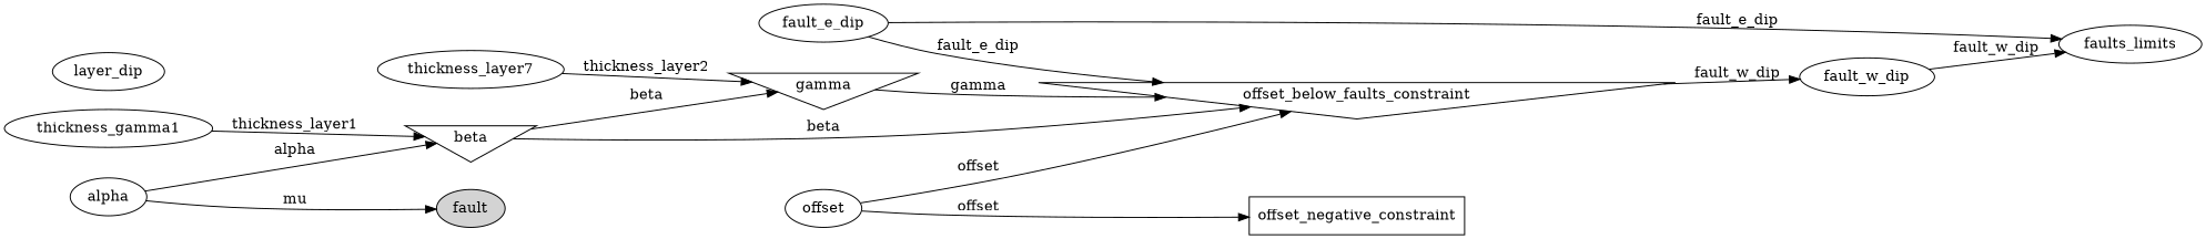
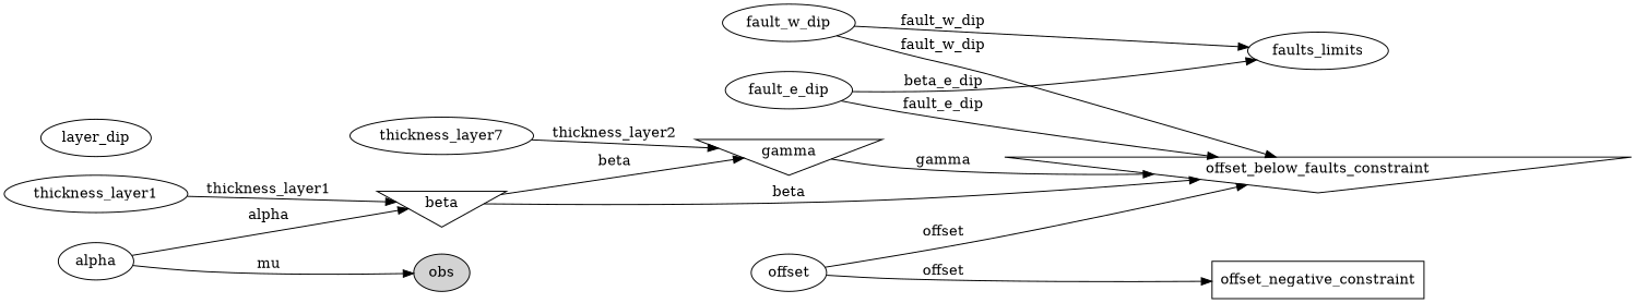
  digraph {
    rankdir=LR
    faults_limits [shape=ellipse]
    fault_e_dip
    offset_below_faults_constraint [shape=invtriangle]
    fault_w_dip
    beta [shape=invtriangle]
    gamma [shape=invtriangle]
-   thickness_layer1 [label=thickness_gamma1]
+   thickness_layer1
    n8 [label=thickness_layer7]
-   obs [style=filled label=fault]
+   obs [style=filled]
    alpha
    offset_negative_constraint [shape=box]
    offset
    layer_dip
-   fault_e_dip -> faults_limits [label=fault_e_dip]
+   fault_e_dip -> faults_limits [label=beta_e_dip]
    fault_e_dip -> offset_below_faults_constraint [label=fault_e_dip]
    fault_w_dip -> faults_limits [label=fault_w_dip]
-   offset_below_faults_constraint -> fault_w_dip [label=fault_w_dip]
+   fault_w_dip -> offset_below_faults_constraint [label=fault_w_dip]
    beta -> offset_below_faults_constraint [label=beta]
    beta -> gamma [label=beta]
    gamma -> offset_below_faults_constraint [label=gamma]
    thickness_layer1 -> beta [label=thickness_layer1]
    n8 -> gamma [label=thickness_layer2]
    alpha -> beta [label=alpha]
    alpha -> obs [label=mu]
    offset -> offset_below_faults_constraint [label=offset]
    offset -> offset_negative_constraint [label=offset]
  }
